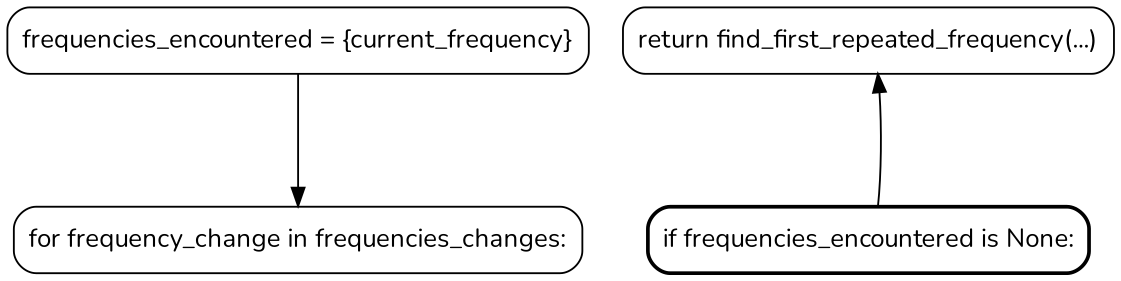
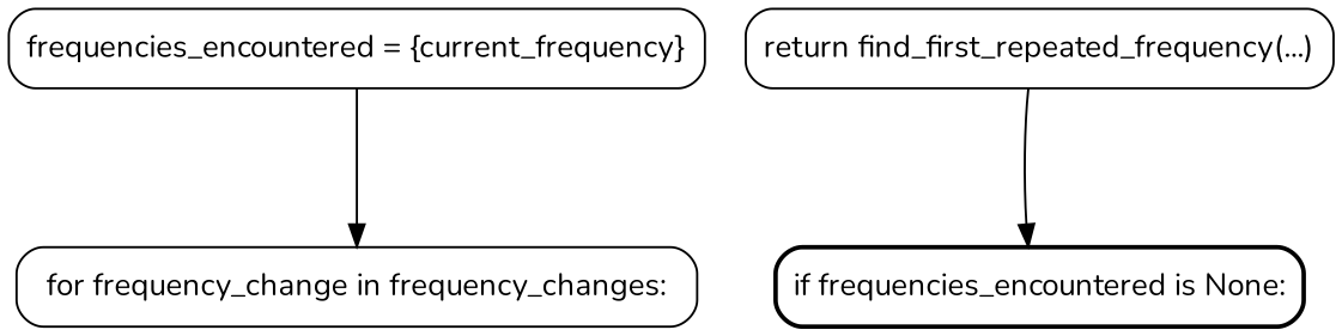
  strict digraph {
    fontname=Nunito
    ranksep=1.0
    node [fontname=Nunito shape=box style=rounded]
    edge [fontname=Nunito]
-   n1 [label="for frequency_change in frequencies_changes:"]
+   n1 [label="for frequency_change in frequency_changes:"]
    n2 [label="return find_first_repeated_frequency(...)"]
    n3 [label="if frequencies_encountered is None:" style="rounded, bold"]
    n4 [label="frequencies_encountered = {current_frequency}"]
-   n3 -> n2
+   n2 -> n3
    n4 -> n1
  }
